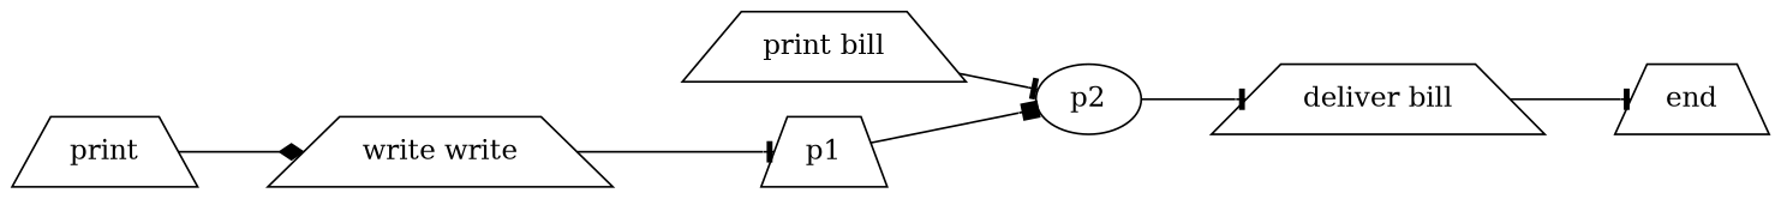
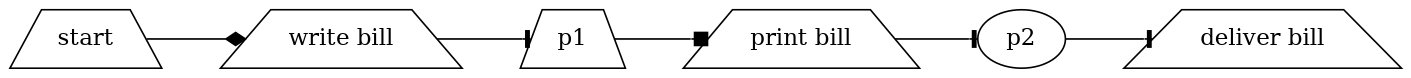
  digraph {
    rankdir=LR
    node [shape=trapezium]
    edge [arrowhead=tee]
-   "write bill" [label="write write"]
+   "write bill"
    p1
    "print bill"
    p2 [shape=ellipse]
    "deliver bill"
-   end
-   start [label=print]
+   start
    "write bill" -> p1
-   p1 -> p2 [arrowhead=box]
+   p1 -> "print bill" [arrowhead=box]
    "print bill" -> p2
    p2 -> "deliver bill"
-   "deliver bill" -> end
    start -> "write bill" [arrowhead=diamond]
  }
